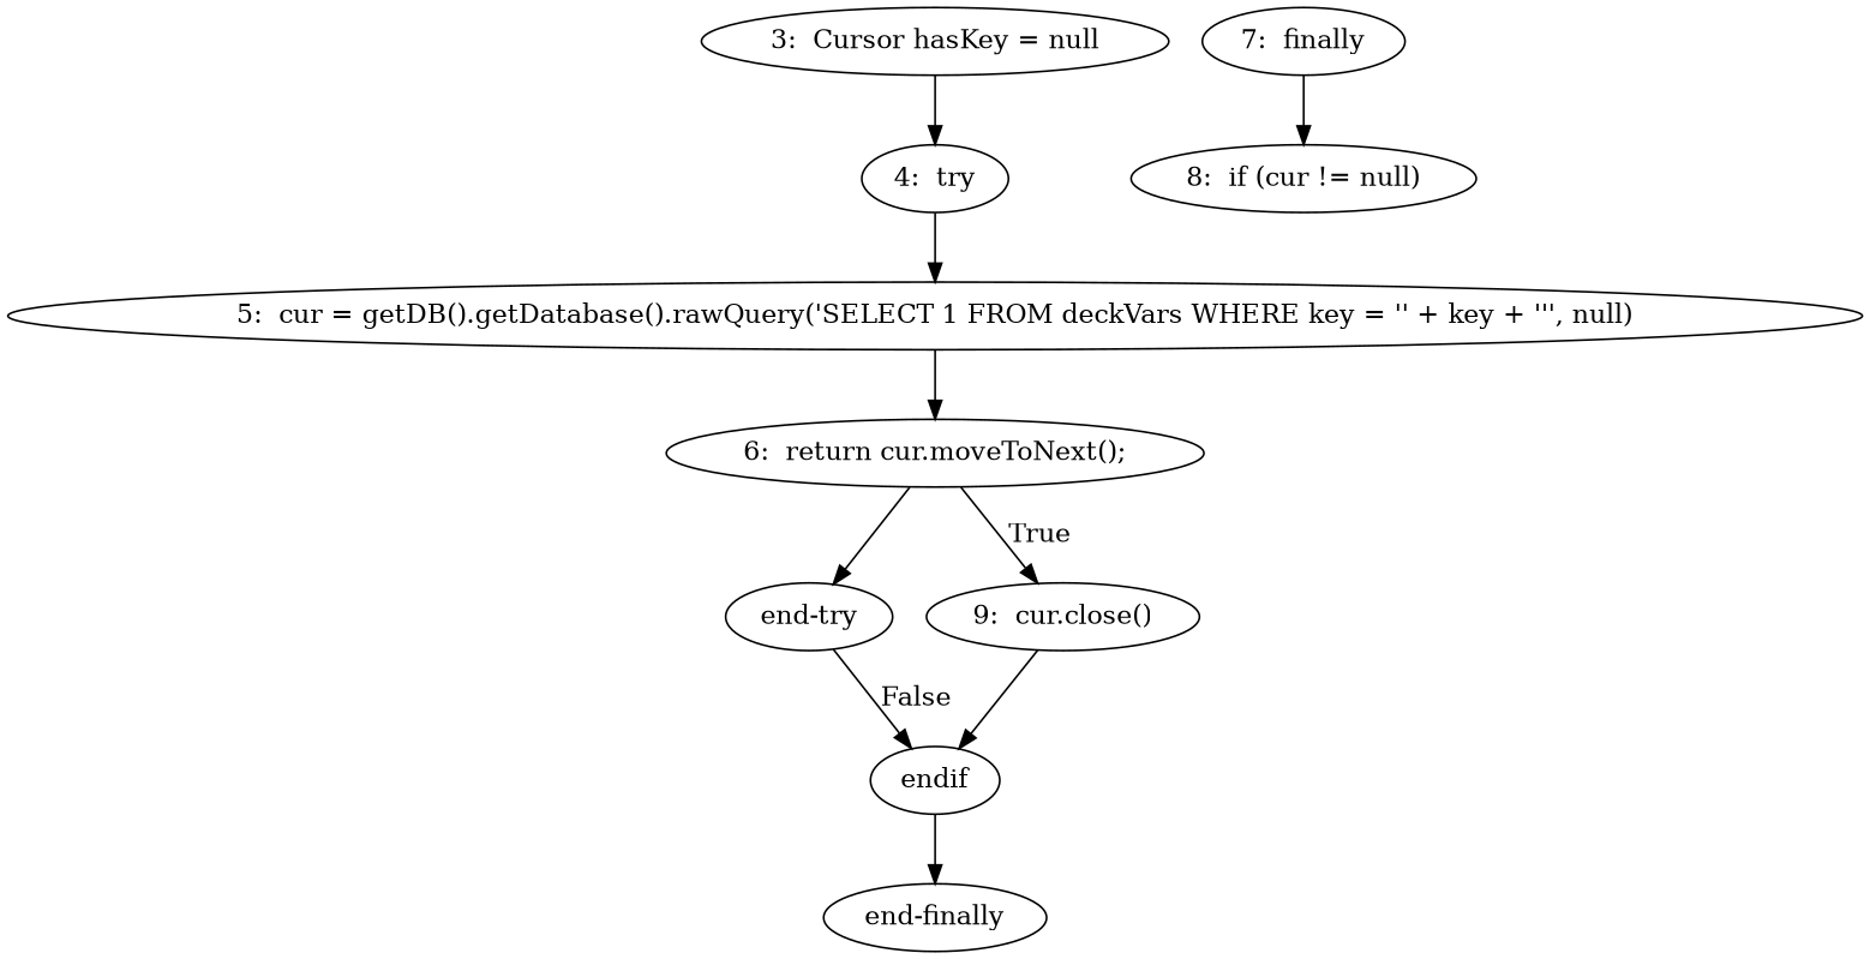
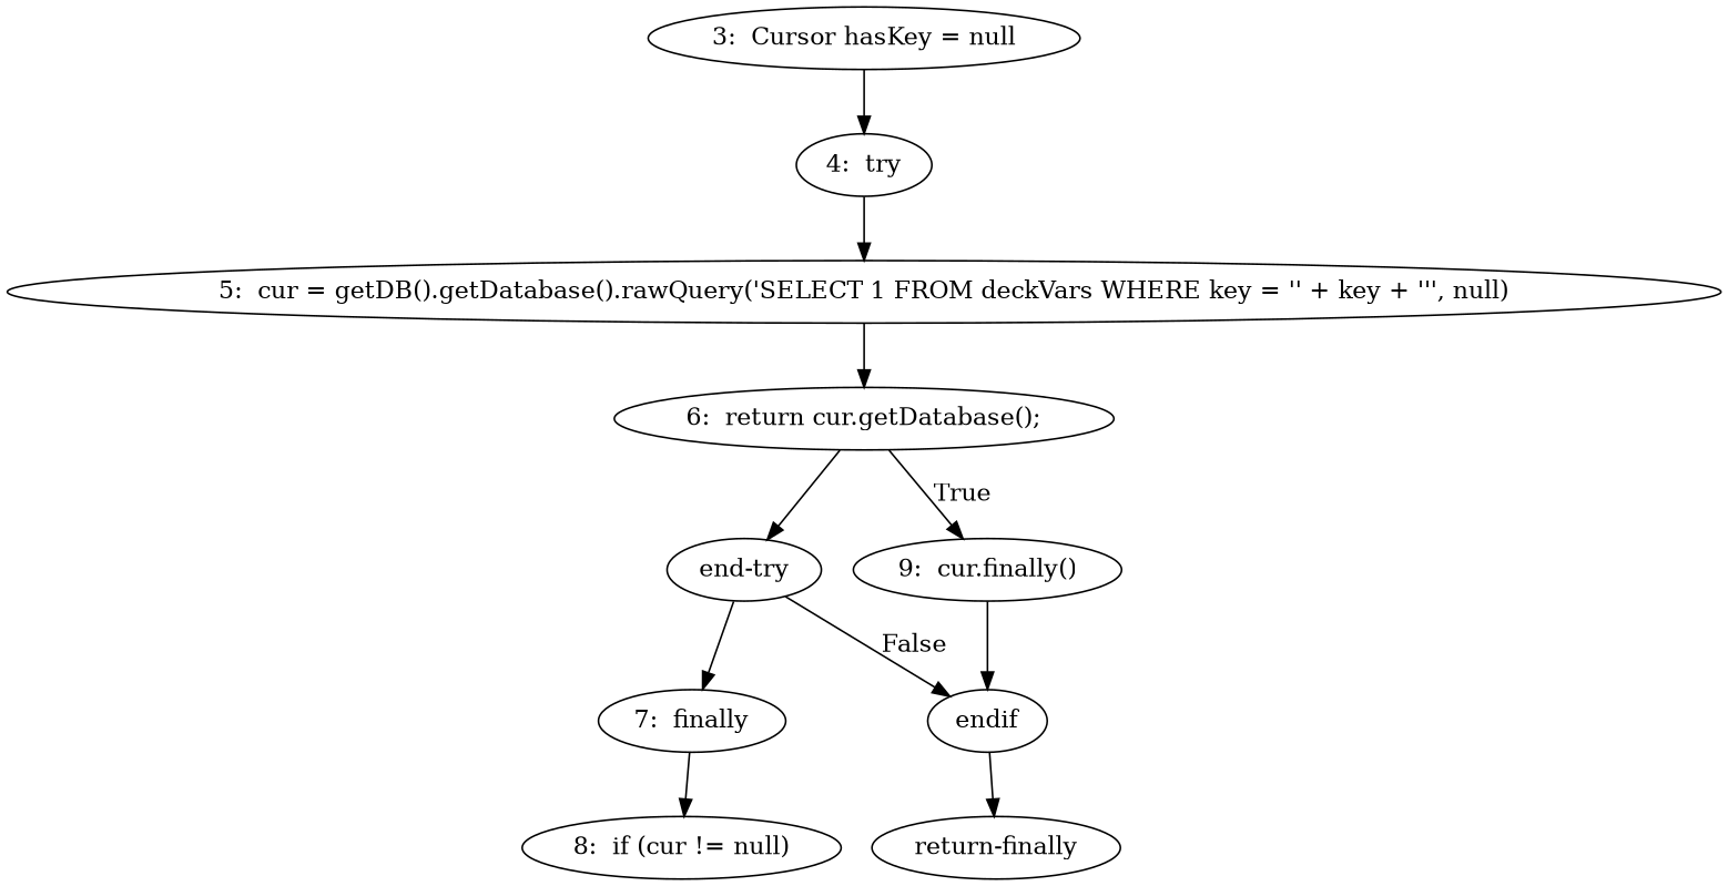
  digraph {
    n1 [label="3:  Cursor hasKey = null"]
    n2 [label="4:  try"]
    n3 [label="5:  cur = getDB().getDatabase().rawQuery('SELECT 1 FROM deckVars WHERE key = '' + key + ''', null)"]
-   n4 [label="6:  return cur.moveToNext();"]
+   n4 [label="6:  return cur.getDatabase();"]
    n5 [label="end-try"]
-   n6 [label="9:  cur.close()"]
+   n6 [label="9:  cur.finally()"]
    n7 [label="7:  finally"]
    n8 [label=endif]
    n9 [label="8:  if (cur != null)"]
-   n10 [label="end-finally"]
+   n10 [label="return-finally"]
    n1 -> n2
    n2 -> n3
    n3 -> n4
    n4 -> n5
    n4 -> n6 [label=True]
+   n5 -> n7
    n5 -> n8 [label=False]
    n6 -> n8
    n7 -> n9
    n8 -> n10
  }
